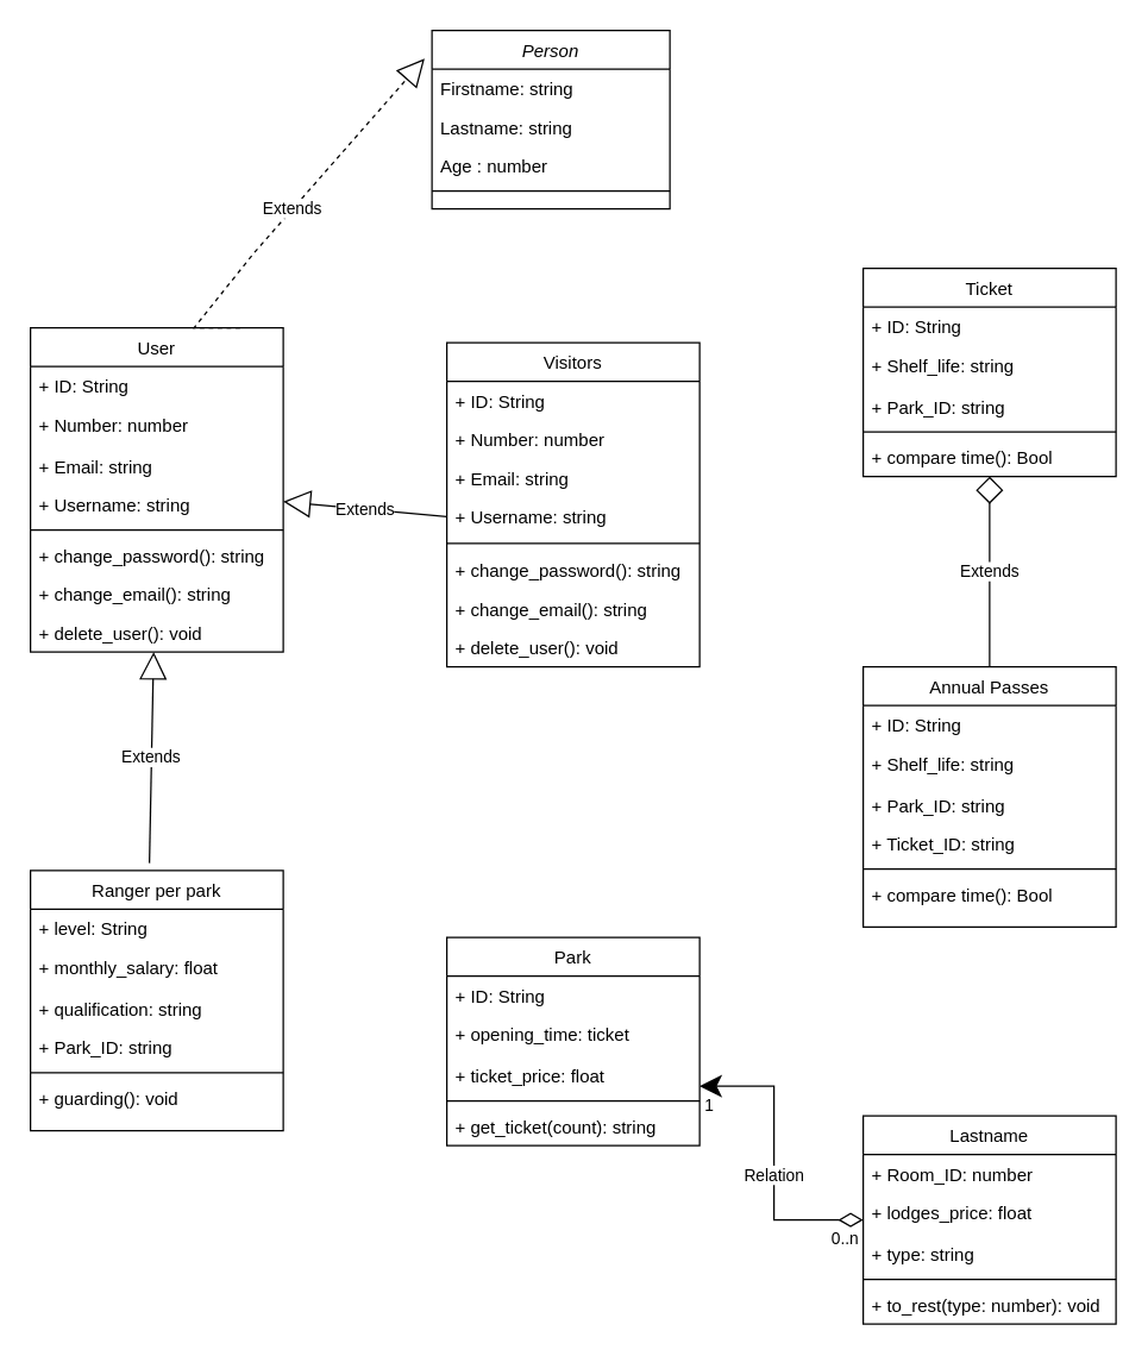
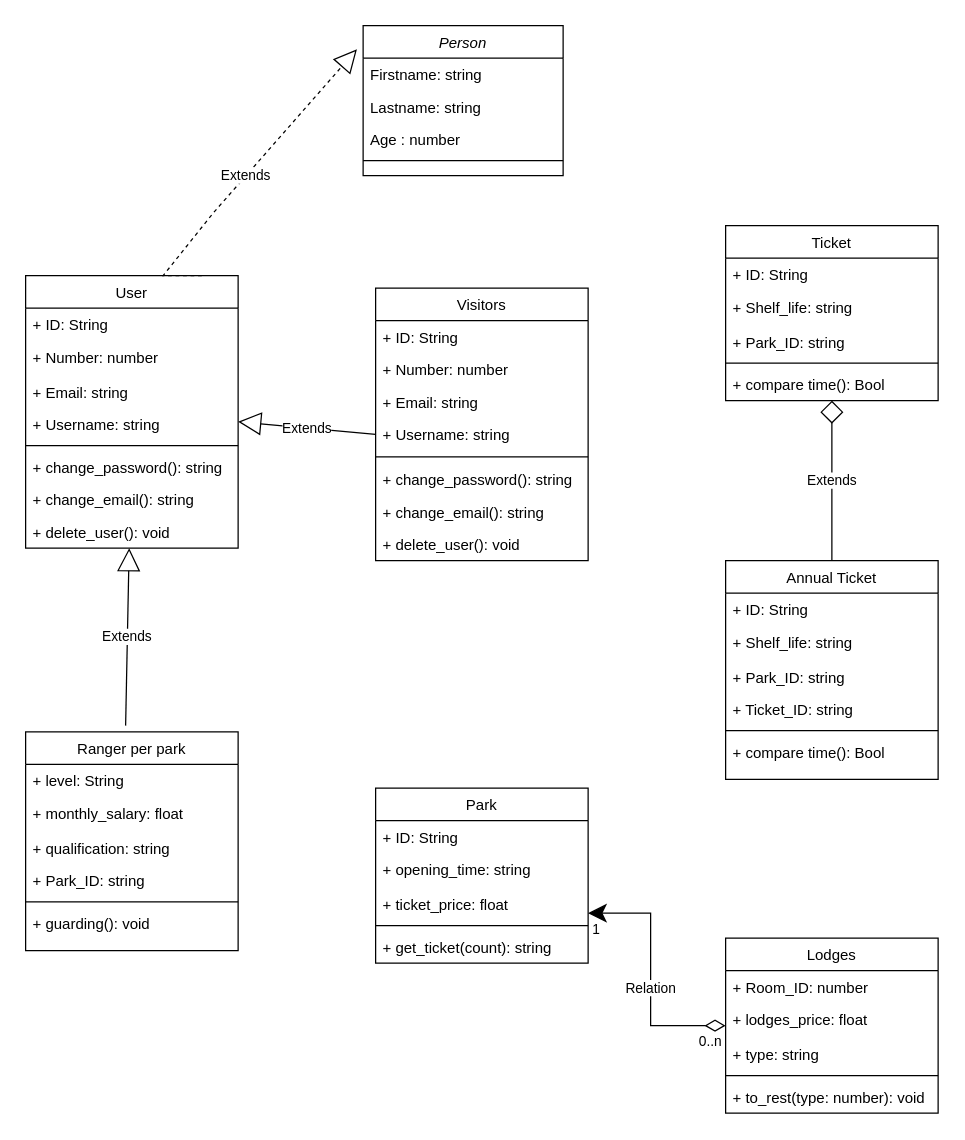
  <mxCell id="0" />
  <mxCell id="1" parent="0" />
  <mxCell id="2" value="Person" style="swimlane;fontStyle=2;align=center;verticalAlign=top;childLayout=stackLayout;horizontal=1;startSize=26;horizontalStack=0;resizeParent=1;resizeLast=0;collapsible=1;marginBottom=0;rounded=0;shadow=0;strokeWidth=1;" parent="1" vertex="1"><mxGeometry x="290" y="20" width="160" height="120" as="geometry"><mxRectangle x="230" y="140" width="160" height="26" as="alternateBounds" /></mxGeometry></mxCell>
  <mxCell id="3" value="Firstname: string" style="text;align=left;verticalAlign=top;spacingLeft=4;spacingRight=4;overflow=hidden;rotatable=0;points=[[0,0.5],[1,0.5]];portConstraint=eastwest;" parent="2" vertex="1"><mxGeometry y="26" width="160" height="26" as="geometry" /></mxCell>
  <mxCell id="4" value="Lastname: string" style="text;align=left;verticalAlign=top;spacingLeft=4;spacingRight=4;overflow=hidden;rotatable=0;points=[[0,0.5],[1,0.5]];portConstraint=eastwest;rounded=0;shadow=0;html=0;" parent="2" vertex="1"><mxGeometry y="52" width="160" height="26" as="geometry" /></mxCell>
  <mxCell id="5" value="Age : number" style="text;align=left;verticalAlign=top;spacingLeft=4;spacingRight=4;overflow=hidden;rotatable=0;points=[[0,0.5],[1,0.5]];portConstraint=eastwest;rounded=0;shadow=0;html=0;" parent="2" vertex="1"><mxGeometry y="78" width="160" height="26" as="geometry" /></mxCell>
  <mxCell id="6" value="" style="line;html=1;strokeWidth=1;align=left;verticalAlign=middle;spacingTop=-1;spacingLeft=3;spacingRight=3;rotatable=0;labelPosition=right;points=[];portConstraint=eastwest;" parent="2" vertex="1"><mxGeometry y="104" width="160" height="8" as="geometry" /></mxCell>
  <mxCell id="7" value="User" style="swimlane;fontStyle=0;align=center;verticalAlign=top;childLayout=stackLayout;horizontal=1;startSize=26;horizontalStack=0;resizeParent=1;resizeLast=0;collapsible=1;marginBottom=0;rounded=0;shadow=0;strokeWidth=1;" parent="1" vertex="1"><mxGeometry x="20" y="220" width="170" height="218" as="geometry"><mxRectangle x="130" y="380" width="160" height="26" as="alternateBounds" /></mxGeometry></mxCell>
  <mxCell id="8" value="+ ID: String" style="text;align=left;verticalAlign=top;spacingLeft=4;spacingRight=4;overflow=hidden;rotatable=0;points=[[0,0.5],[1,0.5]];portConstraint=eastwest;" parent="7" vertex="1"><mxGeometry y="26" width="170" height="26" as="geometry" /></mxCell>
  <mxCell id="9" value="+ Number: number" style="text;align=left;verticalAlign=top;spacingLeft=4;spacingRight=4;overflow=hidden;rotatable=0;points=[[0,0.5],[1,0.5]];portConstraint=eastwest;rounded=0;shadow=0;html=0;" parent="7" vertex="1"><mxGeometry y="52" width="170" height="28" as="geometry" /></mxCell>
  <mxCell id="10" value="+ Email: string" style="text;align=left;verticalAlign=top;spacingLeft=4;spacingRight=4;overflow=hidden;rotatable=0;points=[[0,0.5],[1,0.5]];portConstraint=eastwest;rounded=0;shadow=0;html=0;" vertex="1" parent="7"><mxGeometry y="80" width="170" height="26" as="geometry" /></mxCell>
  <mxCell id="11" value="+ Username: string" style="text;align=left;verticalAlign=top;spacingLeft=4;spacingRight=4;overflow=hidden;rotatable=0;points=[[0,0.5],[1,0.5]];portConstraint=eastwest;rounded=0;shadow=0;html=0;" vertex="1" parent="7"><mxGeometry y="106" width="170" height="26" as="geometry" /></mxCell>
  <mxCell id="12" value="" style="line;html=1;strokeWidth=1;align=left;verticalAlign=middle;spacingTop=-1;spacingLeft=3;spacingRight=3;rotatable=0;labelPosition=right;points=[];portConstraint=eastwest;" parent="7" vertex="1"><mxGeometry y="132" width="170" height="8" as="geometry" /></mxCell>
  <mxCell id="13" value="+ change_password(): string" style="text;align=left;verticalAlign=top;spacingLeft=4;spacingRight=4;overflow=hidden;rotatable=0;points=[[0,0.5],[1,0.5]];portConstraint=eastwest;" vertex="1" parent="7"><mxGeometry y="140" width="170" height="26" as="geometry" /></mxCell>
  <mxCell id="14" value="+ change_email(): string" style="text;align=left;verticalAlign=top;spacingLeft=4;spacingRight=4;overflow=hidden;rotatable=0;points=[[0,0.5],[1,0.5]];portConstraint=eastwest;" parent="7" vertex="1"><mxGeometry y="166" width="170" height="26" as="geometry" /></mxCell>
  <mxCell id="15" value="+ delete_user(): void" style="text;align=left;verticalAlign=top;spacingLeft=4;spacingRight=4;overflow=hidden;rotatable=0;points=[[0,0.5],[1,0.5]];portConstraint=eastwest;" vertex="1" parent="7"><mxGeometry y="192" width="170" height="26" as="geometry" /></mxCell>
  <mxCell id="16" value="Visitors" style="swimlane;fontStyle=0;align=center;verticalAlign=top;childLayout=stackLayout;horizontal=1;startSize=26;horizontalStack=0;resizeParent=1;resizeLast=0;collapsible=1;marginBottom=0;rounded=0;shadow=0;strokeWidth=1;" parent="1" vertex="1"><mxGeometry x="300" y="230" width="170" height="218" as="geometry"><mxRectangle x="340" y="380" width="170" height="26" as="alternateBounds" /></mxGeometry></mxCell>
  <mxCell id="17" value="+ ID: String" style="text;align=left;verticalAlign=top;spacingLeft=4;spacingRight=4;overflow=hidden;rotatable=0;points=[[0,0.5],[1,0.5]];portConstraint=eastwest;" vertex="1" parent="16"><mxGeometry y="26" width="170" height="26" as="geometry" /></mxCell>
  <mxCell id="18" value="+ Number: number" style="text;align=left;verticalAlign=top;spacingLeft=4;spacingRight=4;overflow=hidden;rotatable=0;points=[[0,0.5],[1,0.5]];portConstraint=eastwest;" parent="16" vertex="1"><mxGeometry y="52" width="170" height="26" as="geometry" /></mxCell>
  <mxCell id="19" value="+ Email: string" style="text;align=left;verticalAlign=top;spacingLeft=4;spacingRight=4;overflow=hidden;rotatable=0;points=[[0,0.5],[1,0.5]];portConstraint=eastwest;" vertex="1" parent="16"><mxGeometry y="78" width="170" height="26" as="geometry" /></mxCell>
  <mxCell id="20" value="+ Username: string" style="text;align=left;verticalAlign=top;spacingLeft=4;spacingRight=4;overflow=hidden;rotatable=0;points=[[0,0.5],[1,0.5]];portConstraint=eastwest;" vertex="1" parent="16"><mxGeometry y="104" width="170" height="26" as="geometry" /></mxCell>
  <mxCell id="21" value="" style="line;html=1;strokeWidth=1;align=left;verticalAlign=middle;spacingTop=-1;spacingLeft=3;spacingRight=3;rotatable=0;labelPosition=right;points=[];portConstraint=eastwest;" parent="16" vertex="1"><mxGeometry y="130" width="170" height="10" as="geometry" /></mxCell>
  <mxCell id="22" value="+ change_password(): string" style="text;align=left;verticalAlign=top;spacingLeft=4;spacingRight=4;overflow=hidden;rotatable=0;points=[[0,0.5],[1,0.5]];portConstraint=eastwest;" vertex="1" parent="16"><mxGeometry y="140" width="170" height="26" as="geometry" /></mxCell>
  <mxCell id="23" value="+ change_email(): string" style="text;align=left;verticalAlign=top;spacingLeft=4;spacingRight=4;overflow=hidden;rotatable=0;points=[[0,0.5],[1,0.5]];portConstraint=eastwest;" vertex="1" parent="16"><mxGeometry y="166" width="170" height="26" as="geometry" /></mxCell>
  <mxCell id="24" value="+ delete_user(): void" style="text;align=left;verticalAlign=top;spacingLeft=4;spacingRight=4;overflow=hidden;rotatable=0;points=[[0,0.5],[1,0.5]];portConstraint=eastwest;" vertex="1" parent="16"><mxGeometry y="192" width="170" height="26" as="geometry" /></mxCell>
  <mxCell id="25" value="Ranger per park" style="swimlane;fontStyle=0;align=center;verticalAlign=top;childLayout=stackLayout;horizontal=1;startSize=26;horizontalStack=0;resizeParent=1;resizeLast=0;collapsible=1;marginBottom=0;rounded=0;shadow=0;strokeWidth=1;" vertex="1" parent="1"><mxGeometry x="20" y="585" width="170" height="175" as="geometry"><mxRectangle x="130" y="380" width="160" height="26" as="alternateBounds" /></mxGeometry></mxCell>
  <mxCell id="26" value="+ level: String" style="text;align=left;verticalAlign=top;spacingLeft=4;spacingRight=4;overflow=hidden;rotatable=0;points=[[0,0.5],[1,0.5]];portConstraint=eastwest;" vertex="1" parent="25"><mxGeometry y="26" width="170" height="26" as="geometry" /></mxCell>
  <mxCell id="27" value="+ monthly_salary: float" style="text;align=left;verticalAlign=top;spacingLeft=4;spacingRight=4;overflow=hidden;rotatable=0;points=[[0,0.5],[1,0.5]];portConstraint=eastwest;rounded=0;shadow=0;html=0;" vertex="1" parent="25"><mxGeometry y="52" width="170" height="28" as="geometry" /></mxCell>
  <mxCell id="28" value="+ qualification: string" style="text;align=left;verticalAlign=top;spacingLeft=4;spacingRight=4;overflow=hidden;rotatable=0;points=[[0,0.5],[1,0.5]];portConstraint=eastwest;rounded=0;shadow=0;html=0;" vertex="1" parent="25"><mxGeometry y="80" width="170" height="26" as="geometry" /></mxCell>
  <mxCell id="29" value="+ Park_ID: string" style="text;align=left;verticalAlign=top;spacingLeft=4;spacingRight=4;overflow=hidden;rotatable=0;points=[[0,0.5],[1,0.5]];portConstraint=eastwest;rounded=0;shadow=0;html=0;" vertex="1" parent="25"><mxGeometry y="106" width="170" height="26" as="geometry" /></mxCell>
  <mxCell id="30" value="" style="line;html=1;strokeWidth=1;align=left;verticalAlign=middle;spacingTop=-1;spacingLeft=3;spacingRight=3;rotatable=0;labelPosition=right;points=[];portConstraint=eastwest;" vertex="1" parent="25"><mxGeometry y="132" width="170" height="8" as="geometry" /></mxCell>
  <mxCell id="31" value="+ guarding(): void" style="text;align=left;verticalAlign=top;spacingLeft=4;spacingRight=4;overflow=hidden;rotatable=0;points=[[0,0.5],[1,0.5]];portConstraint=eastwest;" vertex="1" parent="25"><mxGeometry y="140" width="170" height="26" as="geometry" /></mxCell>
  <mxCell id="32" value="Extends" style="endArrow=block;endSize=16;endFill=0;html=1;rounded=0;" edge="1" parent="1" target="7"><mxGeometry width="160" relative="1" as="geometry"><mxPoint x="100" y="580" as="sourcePoint" /><mxPoint x="60" y="590" as="targetPoint" /></mxGeometry></mxCell>
  <mxCell id="33" value="Extends" style="endArrow=block;endSize=16;endFill=0;html=1;rounded=0;exitX=0.829;exitY=0;exitDx=0;exitDy=0;exitPerimeter=0;entryX=-0.031;entryY=0.158;entryDx=0;entryDy=0;entryPerimeter=0;dashed=1;" edge="1" parent="1" source="7" target="2"><mxGeometry width="160" relative="1" as="geometry"><mxPoint x="250" y="420" as="sourcePoint" /><mxPoint x="180" y="160" as="targetPoint" /><Array as="points"><mxPoint x="130" y="220" /><mxPoint x="170" y="170" /></Array></mxGeometry></mxCell>
  <mxCell id="34" value="Park" style="swimlane;fontStyle=0;align=center;verticalAlign=top;childLayout=stackLayout;horizontal=1;startSize=26;horizontalStack=0;resizeParent=1;resizeLast=0;collapsible=1;marginBottom=0;rounded=0;shadow=0;strokeWidth=1;" vertex="1" parent="1"><mxGeometry x="300" y="630" width="170" height="140" as="geometry"><mxRectangle x="130" y="380" width="160" height="26" as="alternateBounds" /></mxGeometry></mxCell>
  <mxCell id="35" value="+ ID: String" style="text;align=left;verticalAlign=top;spacingLeft=4;spacingRight=4;overflow=hidden;rotatable=0;points=[[0,0.5],[1,0.5]];portConstraint=eastwest;" vertex="1" parent="34"><mxGeometry y="26" width="170" height="26" as="geometry" /></mxCell>
- <mxCell id="36" value="+ opening_time: ticket" style="text;align=left;verticalAlign=top;spacingLeft=4;spacingRight=4;overflow=hidden;rotatable=0;points=[[0,0.5],[1,0.5]];portConstraint=eastwest;rounded=0;shadow=0;html=0;" vertex="1" parent="34"><mxGeometry y="52" width="170" height="28" as="geometry" /></mxCell>
+ <mxCell id="36" value="+ opening_time: string" style="text;align=left;verticalAlign=top;spacingLeft=4;spacingRight=4;overflow=hidden;rotatable=0;points=[[0,0.5],[1,0.5]];portConstraint=eastwest;rounded=0;shadow=0;html=0;" vertex="1" parent="34"><mxGeometry y="52" width="170" height="28" as="geometry" /></mxCell>
  <mxCell id="37" value="+ ticket_price: float" style="text;align=left;verticalAlign=top;spacingLeft=4;spacingRight=4;overflow=hidden;rotatable=0;points=[[0,0.5],[1,0.5]];portConstraint=eastwest;rounded=0;shadow=0;html=0;" vertex="1" parent="34"><mxGeometry y="80" width="170" height="26" as="geometry" /></mxCell>
  <mxCell id="38" value="" style="line;html=1;strokeWidth=1;align=left;verticalAlign=middle;spacingTop=-1;spacingLeft=3;spacingRight=3;rotatable=0;labelPosition=right;points=[];portConstraint=eastwest;" vertex="1" parent="34"><mxGeometry y="106" width="170" height="8" as="geometry" /></mxCell>
  <mxCell id="39" value="+ get_ticket(count): string" style="text;align=left;verticalAlign=top;spacingLeft=4;spacingRight=4;overflow=hidden;rotatable=0;points=[[0,0.5],[1,0.5]];portConstraint=eastwest;" vertex="1" parent="34"><mxGeometry y="114" width="170" height="26" as="geometry" /></mxCell>
- <mxCell id="40" value="Lastname" style="swimlane;fontStyle=0;align=center;verticalAlign=top;childLayout=stackLayout;horizontal=1;startSize=26;horizontalStack=0;resizeParent=1;resizeLast=0;collapsible=1;marginBottom=0;rounded=0;shadow=0;strokeWidth=1;" vertex="1" parent="1"><mxGeometry x="580" y="750" width="170" height="140" as="geometry"><mxRectangle x="130" y="380" width="160" height="26" as="alternateBounds" /></mxGeometry></mxCell>
+ <mxCell id="40" value="Lodges" style="swimlane;fontStyle=0;align=center;verticalAlign=top;childLayout=stackLayout;horizontal=1;startSize=26;horizontalStack=0;resizeParent=1;resizeLast=0;collapsible=1;marginBottom=0;rounded=0;shadow=0;strokeWidth=1;" vertex="1" parent="1"><mxGeometry x="580" y="750" width="170" height="140" as="geometry"><mxRectangle x="130" y="380" width="160" height="26" as="alternateBounds" /></mxGeometry></mxCell>
  <mxCell id="41" value="+ Room_ID: number" style="text;align=left;verticalAlign=top;spacingLeft=4;spacingRight=4;overflow=hidden;rotatable=0;points=[[0,0.5],[1,0.5]];portConstraint=eastwest;" vertex="1" parent="40"><mxGeometry y="26" width="170" height="26" as="geometry" /></mxCell>
  <mxCell id="42" value="+ lodges_price: float" style="text;align=left;verticalAlign=top;spacingLeft=4;spacingRight=4;overflow=hidden;rotatable=0;points=[[0,0.5],[1,0.5]];portConstraint=eastwest;rounded=0;shadow=0;html=0;" vertex="1" parent="40"><mxGeometry y="52" width="170" height="28" as="geometry" /></mxCell>
  <mxCell id="43" value="+ type: string" style="text;align=left;verticalAlign=top;spacingLeft=4;spacingRight=4;overflow=hidden;rotatable=0;points=[[0,0.5],[1,0.5]];portConstraint=eastwest;rounded=0;shadow=0;html=0;" vertex="1" parent="40"><mxGeometry y="80" width="170" height="26" as="geometry" /></mxCell>
  <mxCell id="44" value="" style="line;html=1;strokeWidth=1;align=left;verticalAlign=middle;spacingTop=-1;spacingLeft=3;spacingRight=3;rotatable=0;labelPosition=right;points=[];portConstraint=eastwest;" vertex="1" parent="40"><mxGeometry y="106" width="170" height="8" as="geometry" /></mxCell>
  <mxCell id="45" value="+ to_rest(type: number): void" style="text;align=left;verticalAlign=top;spacingLeft=4;spacingRight=4;overflow=hidden;rotatable=0;points=[[0,0.5],[1,0.5]];portConstraint=eastwest;" vertex="1" parent="40"><mxGeometry y="114" width="170" height="26" as="geometry" /></mxCell>
  <mxCell id="46" value="Ticket" style="swimlane;fontStyle=0;align=center;verticalAlign=top;childLayout=stackLayout;horizontal=1;startSize=26;horizontalStack=0;resizeParent=1;resizeLast=0;collapsible=1;marginBottom=0;rounded=0;shadow=0;strokeWidth=1;" vertex="1" parent="1"><mxGeometry x="580" y="180" width="170" height="140" as="geometry"><mxRectangle x="130" y="380" width="160" height="26" as="alternateBounds" /></mxGeometry></mxCell>
  <mxCell id="47" value="+ ID: String" style="text;align=left;verticalAlign=top;spacingLeft=4;spacingRight=4;overflow=hidden;rotatable=0;points=[[0,0.5],[1,0.5]];portConstraint=eastwest;" vertex="1" parent="46"><mxGeometry y="26" width="170" height="26" as="geometry" /></mxCell>
  <mxCell id="48" value="+ Shelf_life: string" style="text;align=left;verticalAlign=top;spacingLeft=4;spacingRight=4;overflow=hidden;rotatable=0;points=[[0,0.5],[1,0.5]];portConstraint=eastwest;rounded=0;shadow=0;html=0;" vertex="1" parent="46"><mxGeometry y="52" width="170" height="28" as="geometry" /></mxCell>
  <mxCell id="49" value="+ Park_ID: string" style="text;align=left;verticalAlign=top;spacingLeft=4;spacingRight=4;overflow=hidden;rotatable=0;points=[[0,0.5],[1,0.5]];portConstraint=eastwest;rounded=0;shadow=0;html=0;" vertex="1" parent="46"><mxGeometry y="80" width="170" height="26" as="geometry" /></mxCell>
  <mxCell id="50" value="" style="line;html=1;strokeWidth=1;align=left;verticalAlign=middle;spacingTop=-1;spacingLeft=3;spacingRight=3;rotatable=0;labelPosition=right;points=[];portConstraint=eastwest;" vertex="1" parent="46"><mxGeometry y="106" width="170" height="8" as="geometry" /></mxCell>
  <mxCell id="51" value="+ compare time(): Bool" style="text;align=left;verticalAlign=top;spacingLeft=4;spacingRight=4;overflow=hidden;rotatable=0;points=[[0,0.5],[1,0.5]];portConstraint=eastwest;" vertex="1" parent="46"><mxGeometry y="114" width="170" height="26" as="geometry" /></mxCell>
- <mxCell id="52" value="Annual Passes" style="swimlane;fontStyle=0;align=center;verticalAlign=top;childLayout=stackLayout;horizontal=1;startSize=26;horizontalStack=0;resizeParent=1;resizeLast=0;collapsible=1;marginBottom=0;rounded=0;shadow=0;strokeWidth=1;" vertex="1" parent="1"><mxGeometry x="580" y="448" width="170" height="175" as="geometry"><mxRectangle x="130" y="380" width="160" height="26" as="alternateBounds" /></mxGeometry></mxCell>
+ <mxCell id="52" value="Annual Ticket" style="swimlane;fontStyle=0;align=center;verticalAlign=top;childLayout=stackLayout;horizontal=1;startSize=26;horizontalStack=0;resizeParent=1;resizeLast=0;collapsible=1;marginBottom=0;rounded=0;shadow=0;strokeWidth=1;" vertex="1" parent="1"><mxGeometry x="580" y="448" width="170" height="175" as="geometry"><mxRectangle x="130" y="380" width="160" height="26" as="alternateBounds" /></mxGeometry></mxCell>
  <mxCell id="53" value="+ ID: String" style="text;align=left;verticalAlign=top;spacingLeft=4;spacingRight=4;overflow=hidden;rotatable=0;points=[[0,0.5],[1,0.5]];portConstraint=eastwest;" vertex="1" parent="52"><mxGeometry y="26" width="170" height="26" as="geometry" /></mxCell>
  <mxCell id="54" value="+ Shelf_life: string" style="text;align=left;verticalAlign=top;spacingLeft=4;spacingRight=4;overflow=hidden;rotatable=0;points=[[0,0.5],[1,0.5]];portConstraint=eastwest;rounded=0;shadow=0;html=0;" vertex="1" parent="52"><mxGeometry y="52" width="170" height="28" as="geometry" /></mxCell>
  <mxCell id="55" value="+ Park_ID: string" style="text;align=left;verticalAlign=top;spacingLeft=4;spacingRight=4;overflow=hidden;rotatable=0;points=[[0,0.5],[1,0.5]];portConstraint=eastwest;rounded=0;shadow=0;html=0;" vertex="1" parent="52"><mxGeometry y="80" width="170" height="26" as="geometry" /></mxCell>
  <mxCell id="56" value="+ Ticket_ID: string" style="text;align=left;verticalAlign=top;spacingLeft=4;spacingRight=4;overflow=hidden;rotatable=0;points=[[0,0.5],[1,0.5]];portConstraint=eastwest;rounded=0;shadow=0;html=0;" vertex="1" parent="52"><mxGeometry y="106" width="170" height="26" as="geometry" /></mxCell>
  <mxCell id="57" value="" style="line;html=1;strokeWidth=1;align=left;verticalAlign=middle;spacingTop=-1;spacingLeft=3;spacingRight=3;rotatable=0;labelPosition=right;points=[];portConstraint=eastwest;" vertex="1" parent="52"><mxGeometry y="132" width="170" height="8" as="geometry" /></mxCell>
  <mxCell id="58" value="+ compare time(): Bool" style="text;align=left;verticalAlign=top;spacingLeft=4;spacingRight=4;overflow=hidden;rotatable=0;points=[[0,0.5],[1,0.5]];portConstraint=eastwest;" vertex="1" parent="52"><mxGeometry y="140" width="170" height="26" as="geometry" /></mxCell>
  <mxCell id="59" value="Extends" style="endArrow=block;endSize=16;endFill=0;html=1;rounded=0;exitX=0;exitY=0.5;exitDx=0;exitDy=0;" edge="1" parent="1" source="20" target="7"><mxGeometry width="160" relative="1" as="geometry"><mxPoint x="327.96" y="450.004" as="sourcePoint" /><mxPoint x="170" y="474.057" as="targetPoint" /></mxGeometry></mxCell>
  <mxCell id="60" value="Extends" style="endArrow=diamond;endSize=16;endFill=0;html=1;rounded=0;exitX=0.5;exitY=0;exitDx=0;exitDy=0;" edge="1" parent="1" source="52" target="46"><mxGeometry width="160" relative="1" as="geometry"><mxPoint x="667.96" y="510.004" as="sourcePoint" /><mxPoint x="510" y="534.057" as="targetPoint" /></mxGeometry></mxCell>
  <mxCell id="61" value="Relation" style="endArrow=classic;html=1;endSize=12;startArrow=diamondThin;startSize=14;startFill=0;edgeStyle=orthogonalEdgeStyle;rounded=0;" edge="1" parent="1" source="40" target="34"><mxGeometry x="-0.1" relative="1" as="geometry"><mxPoint x="570" y="790" as="sourcePoint" /><mxPoint x="580" y="640" as="targetPoint" /><Array as="points"><mxPoint x="520" y="820" /><mxPoint x="520" y="730" /></Array><mxPoint as="offset" /></mxGeometry></mxCell>
  <mxCell id="62" value="0..n" style="edgeLabel;resizable=0;html=1;align=left;verticalAlign=top;" connectable="0" vertex="1" parent="61"><mxGeometry x="-1" relative="1" as="geometry"><mxPoint x="-23" as="offset" /></mxGeometry></mxCell>
  <mxCell id="63" value="1" style="edgeLabel;resizable=0;html=1;align=right;verticalAlign=top;" connectable="0" vertex="1" parent="61"><mxGeometry x="1" relative="1" as="geometry"><mxPoint x="10" as="offset" /></mxGeometry></mxCell>
